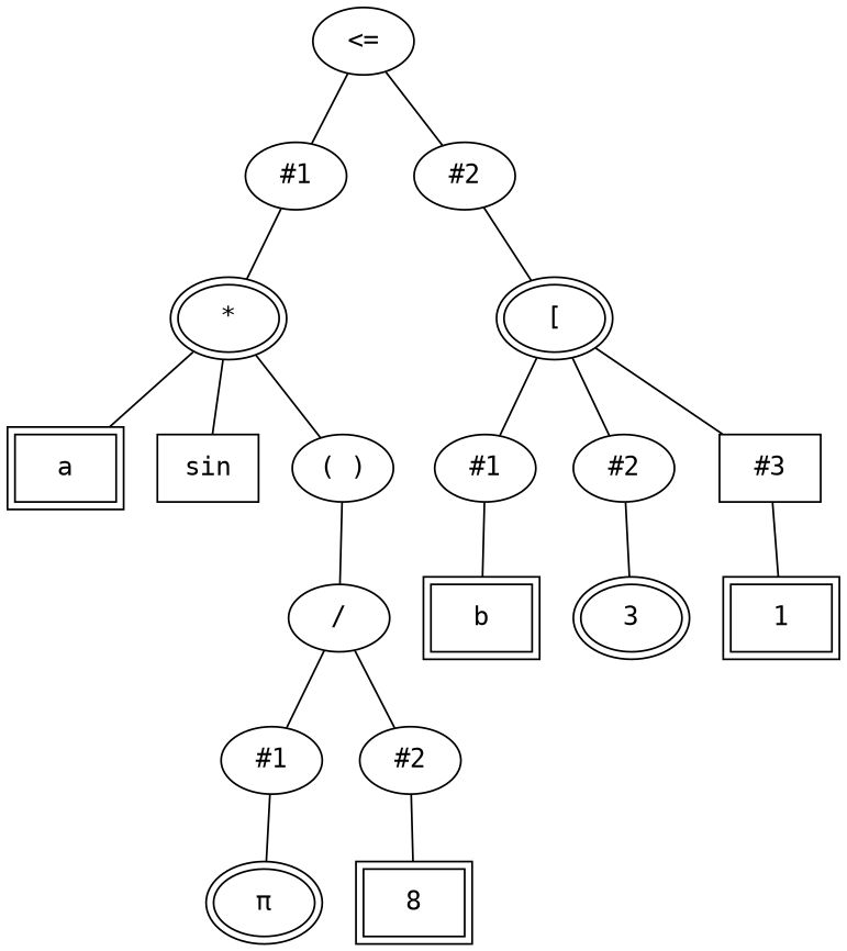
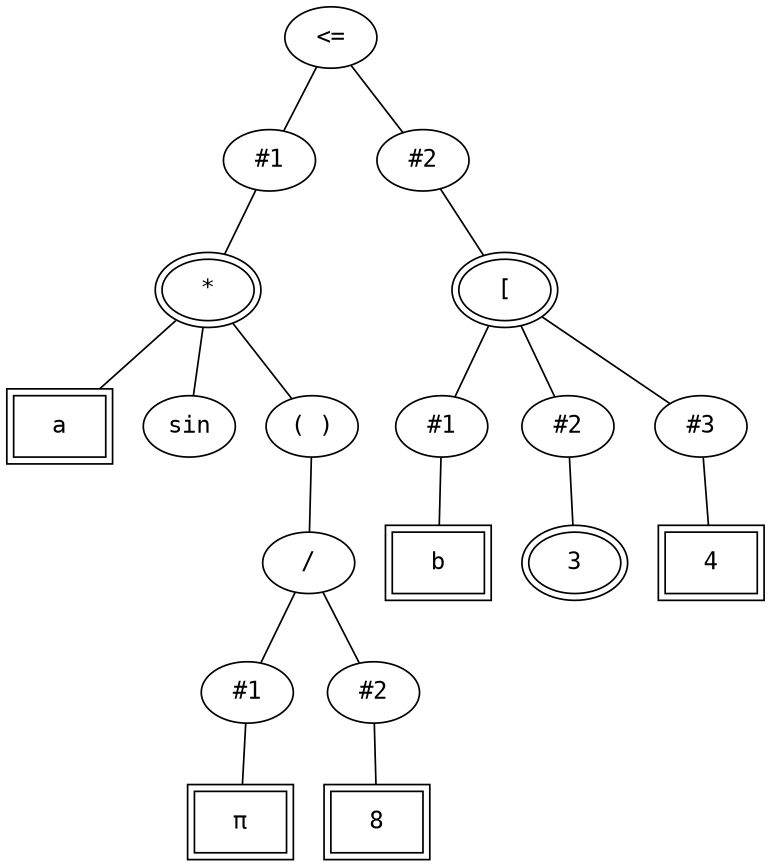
  graph {
    fontname="DejaVu Sans Mono"
    node [fontname="DejaVu Sans Mono"]
    edge [fontname="DejaVu Sans Mono"]
    n1 [label="<="]
    n2 [label="#1"]
    n3 [label="#2"]
    n4 [label="*" peripheries=2]
    n5 [label="[" peripheries=2]
    n6 [label=a peripheries=2 shape=box]
-   n7 [label=sin shape=box]
+   n7 [label=sin shape=ellipse]
    n8 [label="( )"]
    n9 [label="#1"]
    n10 [label="#2"]
-   n11 [label="#3" shape=box]
+   n11 [label="#3"]
    n12 [label="/"]
    n13 [label="#1"]
    n14 [label="#2"]
-   n15 [label="π" peripheries=2 shape=ellipse]
+   n15 [label="π" peripheries=2 shape=box]
    n16 [label=8 peripheries=2 shape=box]
    n17 [label=b peripheries=2 shape=box]
    n18 [label=3 peripheries=2 shape=ellipse]
-   n19 [label=1 peripheries=2 shape=box]
+   n19 [label=4 peripheries=2 shape=box]
    n1 -- n2
    n1 -- n3
    n2 -- n4
    n3 -- n5
    n4 -- n6
    n4 -- n7
    n4 -- n8
    n5 -- n9
    n5 -- n10
    n5 -- n11
    n8 -- n12
    n9 -- n17
    n10 -- n18
    n11 -- n19
    n12 -- n13
    n12 -- n14
    n13 -- n15
    n14 -- n16
  }
